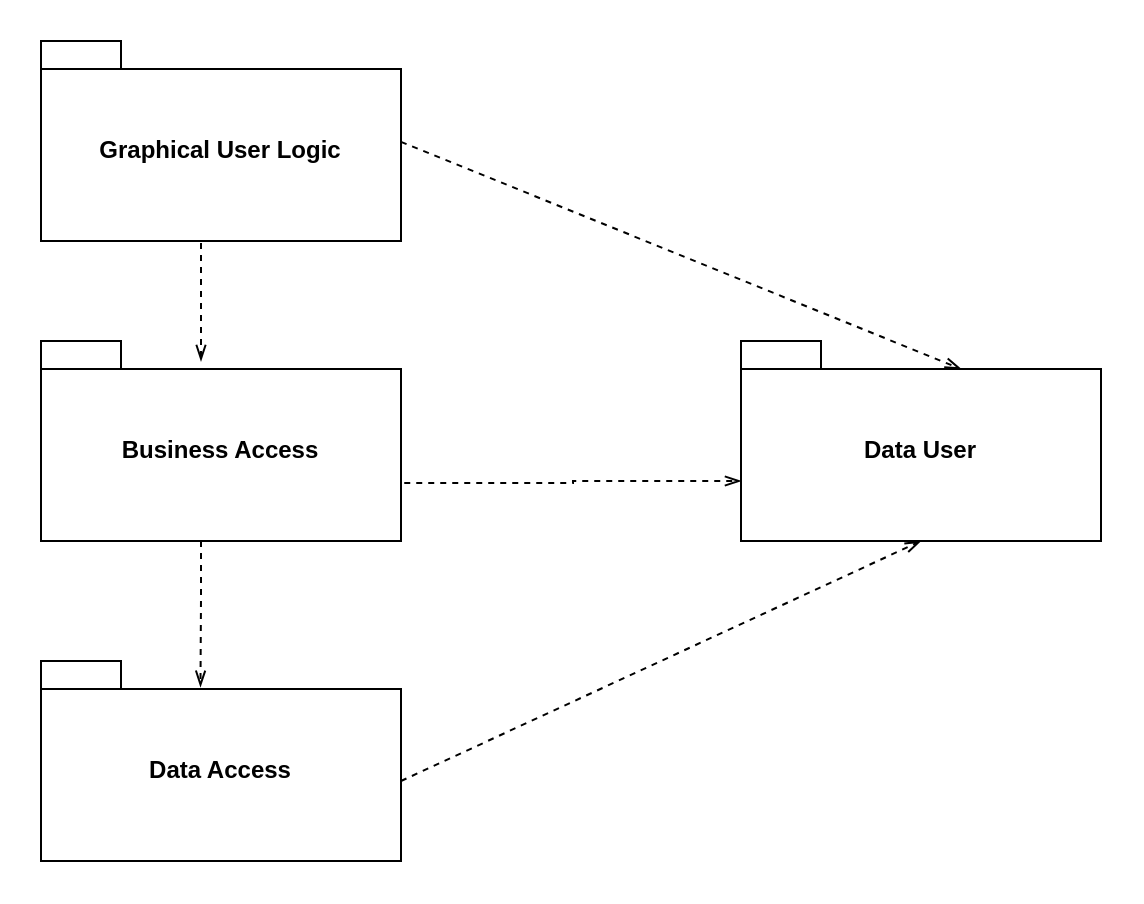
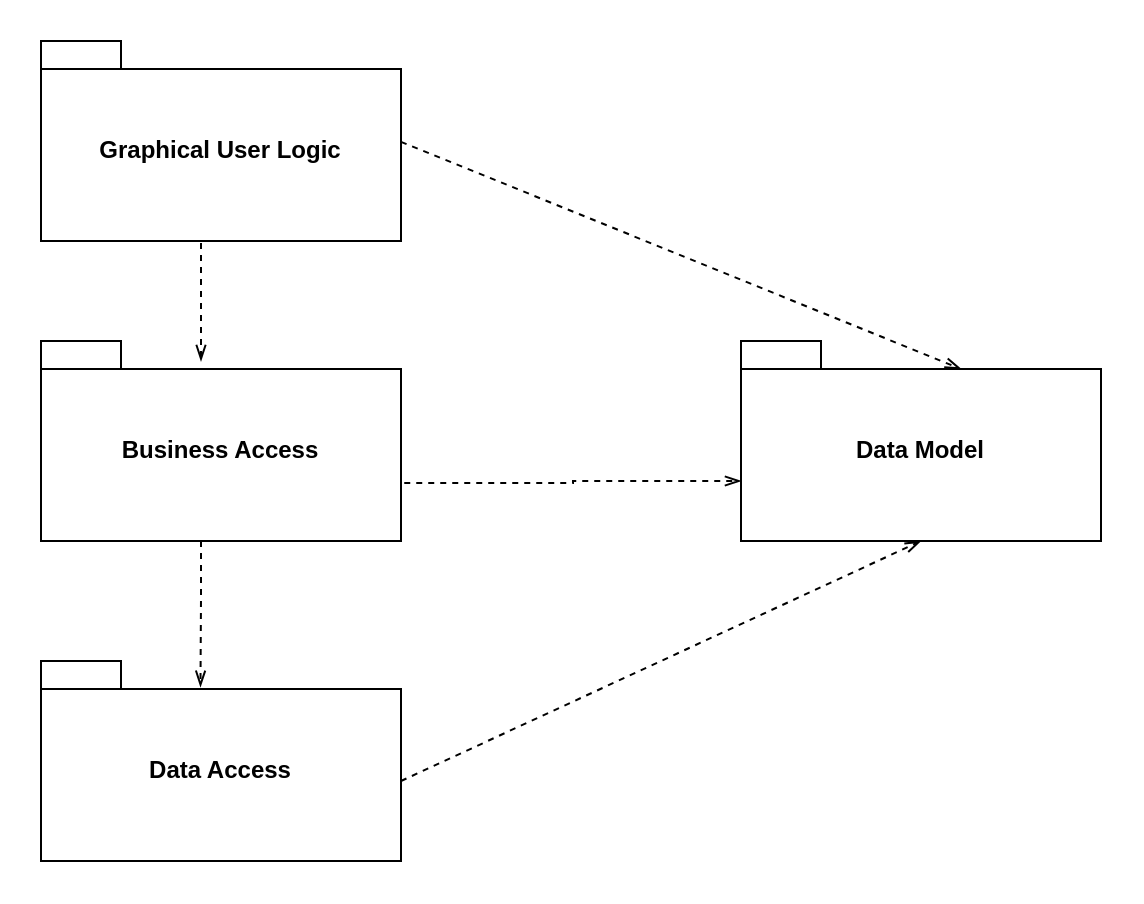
  <mxCell id="0" />
  <mxCell id="1" parent="0" />
  <mxCell id="2" value="&lt;div&gt;Graphical User Logic&lt;/div&gt;" style="shape=folder;fontStyle=1;spacingTop=10;tabWidth=40;tabHeight=14;tabPosition=left;html=1;whiteSpace=wrap;" vertex="1" parent="1"><mxGeometry x="20" y="20" width="180" height="100" as="geometry" /></mxCell>
  <mxCell id="3" value="Business Access" style="shape=folder;fontStyle=1;spacingTop=10;tabWidth=40;tabHeight=14;tabPosition=left;html=1;whiteSpace=wrap;" vertex="1" parent="1"><mxGeometry x="20" y="170" width="180" height="100" as="geometry" /></mxCell>
  <mxCell id="4" value="Data Access" style="shape=folder;fontStyle=1;spacingTop=10;tabWidth=40;tabHeight=14;tabPosition=left;html=1;whiteSpace=wrap;" vertex="1" parent="1"><mxGeometry x="20" y="330" width="180" height="100" as="geometry" /></mxCell>
- <mxCell id="5" value="Data User" style="shape=folder;fontStyle=1;spacingTop=10;tabWidth=40;tabHeight=14;tabPosition=left;html=1;whiteSpace=wrap;" vertex="1" parent="1"><mxGeometry x="370" y="170" width="180" height="100" as="geometry" /></mxCell>
+ <mxCell id="5" value="Data Model" style="shape=folder;fontStyle=1;spacingTop=10;tabWidth=40;tabHeight=14;tabPosition=left;html=1;whiteSpace=wrap;" vertex="1" parent="1"><mxGeometry x="370" y="170" width="180" height="100" as="geometry" /></mxCell>
  <mxCell id="6" value="" style="edgeStyle=elbowEdgeStyle;fontSize=12;html=1;endFill=0;startFill=0;endSize=6;startSize=6;dashed=1;endArrow=openThin;startArrow=none;rounded=0;strokeWidth=1;exitX=1.009;exitY=0.71;exitDx=0;exitDy=0;exitPerimeter=0;" edge="1" parent="1" source="3"><mxGeometry width="160" relative="1" as="geometry"><mxPoint x="210" y="240" as="sourcePoint" /><mxPoint x="370" y="240" as="targetPoint" /></mxGeometry></mxCell>
  <mxCell id="7" value="" style="fontSize=12;html=1;endFill=0;startFill=0;endSize=6;startSize=6;dashed=1;endArrow=openThin;startArrow=none;rounded=0;strokeWidth=1;exitX=1.009;exitY=0.71;exitDx=0;exitDy=0;exitPerimeter=0;entryX=0;entryY=0;entryDx=110;entryDy=14;entryPerimeter=0;" edge="1" parent="1" target="5"><mxGeometry width="160" relative="1" as="geometry"><mxPoint x="200" y="70.41" as="sourcePoint" /><mxPoint x="400" y="69" as="targetPoint" /></mxGeometry></mxCell>
  <mxCell id="8" value="" style="fontSize=12;html=1;endFill=0;startFill=0;endSize=6;startSize=6;dashed=1;endArrow=openThin;startArrow=none;rounded=0;strokeWidth=1;exitX=1.009;exitY=0.71;exitDx=0;exitDy=0;exitPerimeter=0;entryX=0.5;entryY=1;entryDx=0;entryDy=0;entryPerimeter=0;" edge="1" parent="1" target="5"><mxGeometry width="160" relative="1" as="geometry"><mxPoint x="200" y="390" as="sourcePoint" /><mxPoint x="480" y="503.59" as="targetPoint" /></mxGeometry></mxCell>
  <mxCell id="9" value="" style="fontSize=12;html=1;endFill=0;startFill=0;endSize=6;startSize=6;dashed=1;endArrow=openThin;startArrow=none;rounded=0;strokeWidth=1;exitX=1.009;exitY=0.71;exitDx=0;exitDy=0;exitPerimeter=0;" edge="1" parent="1"><mxGeometry width="160" relative="1" as="geometry"><mxPoint x="100" y="121" as="sourcePoint" /><mxPoint x="100" y="180" as="targetPoint" /></mxGeometry></mxCell>
  <mxCell id="10" value="" style="fontSize=12;html=1;endFill=0;startFill=0;endSize=6;startSize=6;dashed=1;endArrow=openThin;startArrow=none;rounded=0;strokeWidth=1;exitX=1.009;exitY=0.71;exitDx=0;exitDy=0;exitPerimeter=0;entryX=0.443;entryY=0.129;entryDx=0;entryDy=0;entryPerimeter=0;" edge="1" parent="1" target="4"><mxGeometry width="160" relative="1" as="geometry"><mxPoint x="100" y="270" as="sourcePoint" /><mxPoint x="100" y="329" as="targetPoint" /><Array as="points"><mxPoint x="100" y="299" /></Array></mxGeometry></mxCell>
